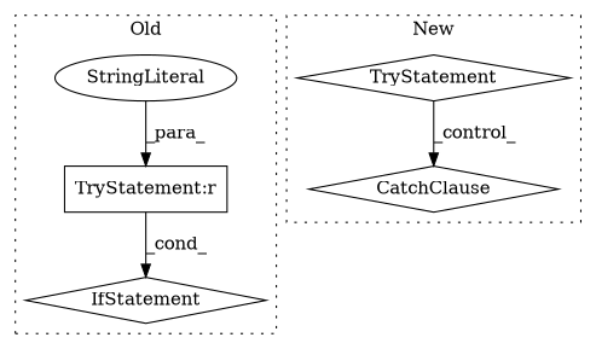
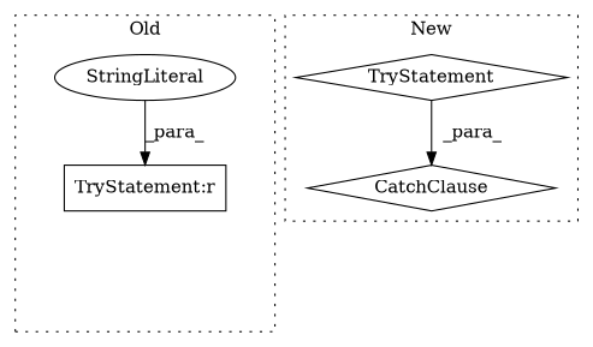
  digraph {
    node [shape=diamond]
-   n1 [a=25 l="4,2" label=IfStatement s="4467,4503"]
    n2 [a=27 l=3 label="TryStatement:r" s=4493 shape=box]
    n3 [a=45 l=7 label=StringLiteral s=4496 shape=ellipse]
    n4 [a=12 l="11,2" label=CatchClause s="4585,4617"]
    n5 [a=54 l=4 label=TryStatement s=4483]
    subgraph cluster_1 {
      label=Old
      style=dotted
-     n1
      n2
      n3
    }
    subgraph cluster_2 {
      label=New
      style=dotted
      n4
      n5
    }
-   n2 -> n1 [label=_cond_]
    n3 -> n2 [label=_para_]
-   n5 -> n4 [label=_control_]
+   n5 -> n4 [label=_para_]
  }
